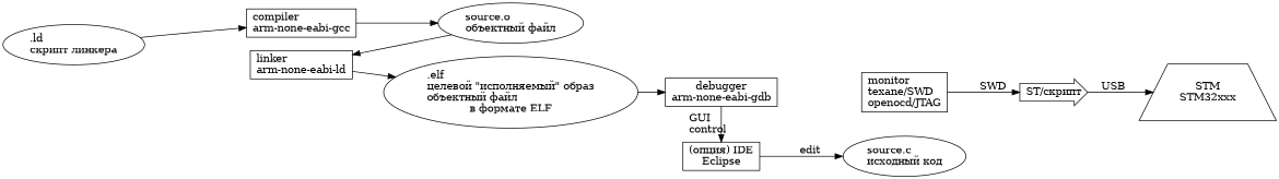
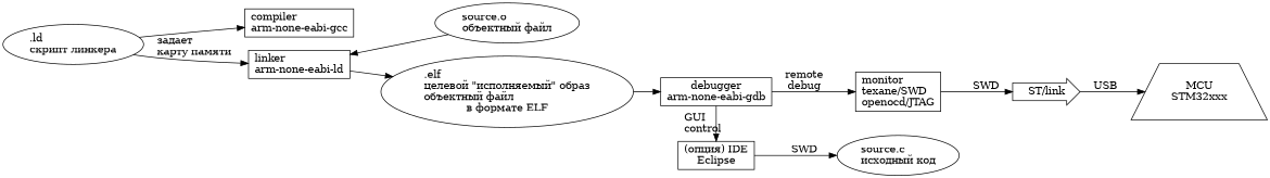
  digraph {
    rankdir=LR
    node [shape=box]
    n1 [label="(опция) IDE\lEclipse"]
    n2 [label="debugger\narm-none-eabi-gdb"]
    n3 [label="compiler\larm-none-eabi-gcc"]
    n4 [label="linker\larm-none-eabi-ld"]
    n5 [label="source.c\lисходный код" shape=""]
    n6 [label="monitor\ltexane/SWD\lopenocd/JTAG"]
    n7 [label="source.o\lобъектный файл" shape=""]
    n8 [label=".elf\lцелевой \"исполняемый\" образ\lобъектный файл\lв формате ELF" shape=""]
-   n9 [label="ST/скрипт" shape=rarrow]
-   n10 [label="STM\nSTM32xxx" shape=trapezium]
+   n9 [label="ST/link" shape=rarrow]
+   n10 [label="MCU\nSTM32xxx" shape=trapezium]
    n11 [label=".ld\lскрипт линкера" shape=""]
    subgraph sub_1 {
      rank=same
      n1
      n2
    }
    subgraph sub_2 {
      rank=same
      n3
      n4
    }
-   n1 -> n5 [label=edit]
+   n1 -> n5 [label=SWD]
    n2 -> n1 [label="GUI\lcontrol"]
-   n3 -> n7
+   n2 -> n6 [label="remote\ldebug"]
    n4 -> n8
    n6 -> n9 [label=SWD]
    n7 -> n4
    n8 -> n2
    n9 -> n10 [label=USB]
    n11 -> n3
+   n11 -> n4 [label="задает\lкарту памяти"]
  }
